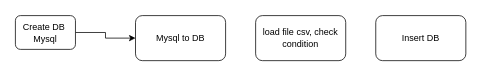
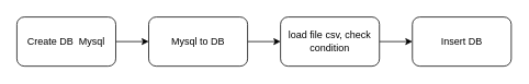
  <mxCell id="0" />
  <mxCell id="1" parent="0" />
  <mxCell id="2" value="Insert DB" style="rounded=1;whiteSpace=wrap;html=1;" vertex="1" parent="1"><mxGeometry x="500" y="20" width="120" height="60" as="geometry" /></mxCell>
+ <mxCell id="3" value="" style="edgeStyle=orthogonalEdgeStyle;rounded=0;orthogonalLoop=1;jettySize=auto;html=1;" edge="1" parent="1" source="4" target="2"><mxGeometry relative="1" as="geometry" /></mxCell>
  <mxCell id="4" value="load file csv, check condition" style="rounded=1;whiteSpace=wrap;html=1;" vertex="1" parent="1"><mxGeometry x="340" y="20" width="120" height="60" as="geometry" /></mxCell>
+ <mxCell id="5" value="" style="edgeStyle=orthogonalEdgeStyle;rounded=0;orthogonalLoop=1;jettySize=auto;html=1;" edge="1" parent="1" source="6" target="4"><mxGeometry relative="1" as="geometry" /></mxCell>
  <mxCell id="6" value="Mysql to DB" style="rounded=1;whiteSpace=wrap;html=1;" vertex="1" parent="1"><mxGeometry x="180" y="20" width="120" height="60" as="geometry" /></mxCell>
  <mxCell id="7" value="" style="edgeStyle=orthogonalEdgeStyle;rounded=0;orthogonalLoop=1;jettySize=auto;html=1;" edge="1" parent="1" source="8" target="6"><mxGeometry relative="1" as="geometry" /></mxCell>
- <mxCell id="8" value="Create DB&amp;nbsp; Mysql" style="rounded=1;whiteSpace=wrap;html=1;" vertex="1" parent="1"><mxGeometry x="20" y="20" width="80" height="45" as="geometry" /></mxCell>
+ <mxCell id="8" value="Create DB&amp;nbsp; Mysql" style="rounded=1;whiteSpace=wrap;html=1;" vertex="1" parent="1"><mxGeometry x="20" y="20" width="120" height="60" as="geometry" /></mxCell>
